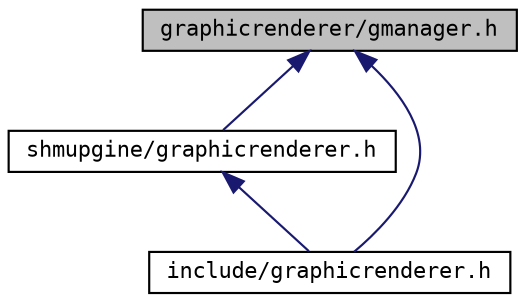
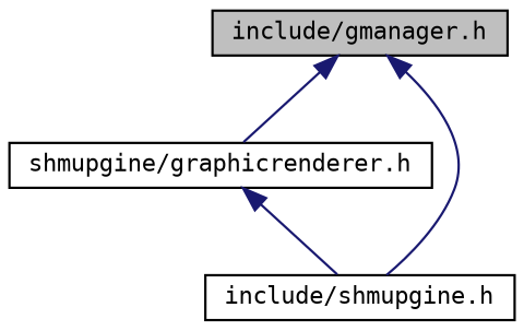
  digraph {
    fontname="DejaVu Sans Mono"
    node [color=black fillcolor=white fontname="DejaVu Sans Mono" fontsize=10 shape=record style=filled]
    edge [color=midnightblue dir=back fontname="DejaVu Sans Mono" fontsize=10 labelfontname=Helvetica labelfontsize=10 style=solid]
-   n1 [fillcolor=grey75 fontcolor=black height=0.2 label="graphicrenderer/gmanager.h" width=0.4]
+   n1 [fillcolor=grey75 fontcolor=black height=0.2 label="include/gmanager.h" width=0.4]
    n2 [height=0.2 label="shmupgine/graphicrenderer.h" width=0.4]
-   n3 [height=0.2 label="include/graphicrenderer.h" width=0.4]
+   n3 [height=0.2 label="include/shmupgine.h" width=0.4]
    n1 -> n2
    n1 -> n3
    n2 -> n3
  }
